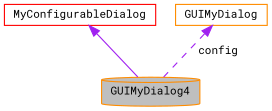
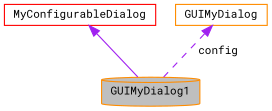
  digraph {
    fontname="Roboto Mono"
    node [color=darkorange fillcolor=white fontname="Roboto Mono" fontsize=10 shape=box style=filled]
    edge [color=purple dir=back fontname="Roboto Mono" fontsize=10 labelfontname=Helvetica labelfontsize=10]
-   n1 [fillcolor=grey75 fontcolor=black height=0.2 label=GUIMyDialog4 shape=cylinder width=0.4]
+   n1 [fillcolor=grey75 fontcolor=black height=0.2 label=GUIMyDialog1 shape=cylinder width=0.4]
    n2 [color=red height=0.2 label=MyConfigurableDialog width=0.4]
    n3 [height=0.2 label=GUIMyDialog width=0.4]
    n2 -> n1 [style=solid]
    n3 -> n1 [label=" config" style=dashed]
  }
